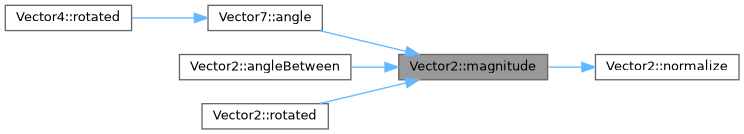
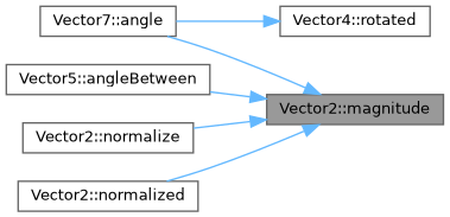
  digraph {
    rankdir=RL
    node [color=grey40 fillcolor=white fontname=Helvetica fontsize=10 shape=box style=filled]
    edge [color=steelblue1 dir=back fontname=Helvetica fontsize=10 labelfontname=Helvetica labelfontsize=10 style=solid]
    n1 [color=gray40 fillcolor=grey60 fontcolor=black height=0.2 label="Vector2::magnitude" width=0.4]
    n2 [height=0.2 label="Vector7::angle" width=0.4]
-   n3 [height=0.2 label="Vector2::angleBetween" width=0.4]
+   n3 [height=0.2 label="Vector5::angleBetween" width=0.4]
    n4 [height=0.2 label="Vector2::normalize" width=0.4]
-   n5 [height=0.2 label="Vector2::rotated" width=0.4]
+   n5 [height=0.2 label="Vector2::normalized" width=0.4]
    n6 [height=0.2 label="Vector4::rotated" width=0.4]
    n1 -> n2
    n1 -> n3
-   n4 -> n1
+   n1 -> n4
    n1 -> n5
-   n2 -> n6
+   n6 -> n2
  }
